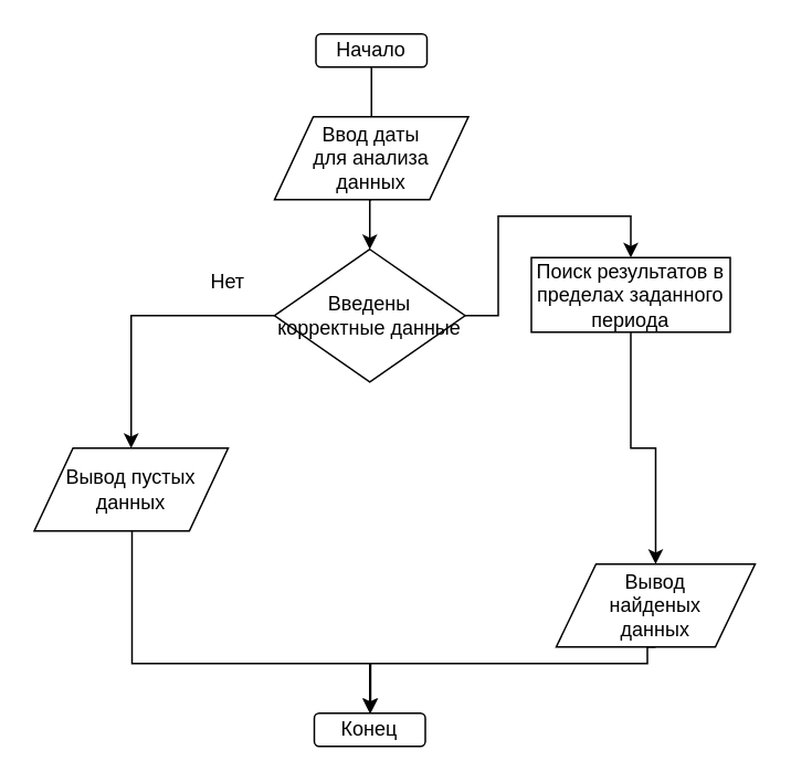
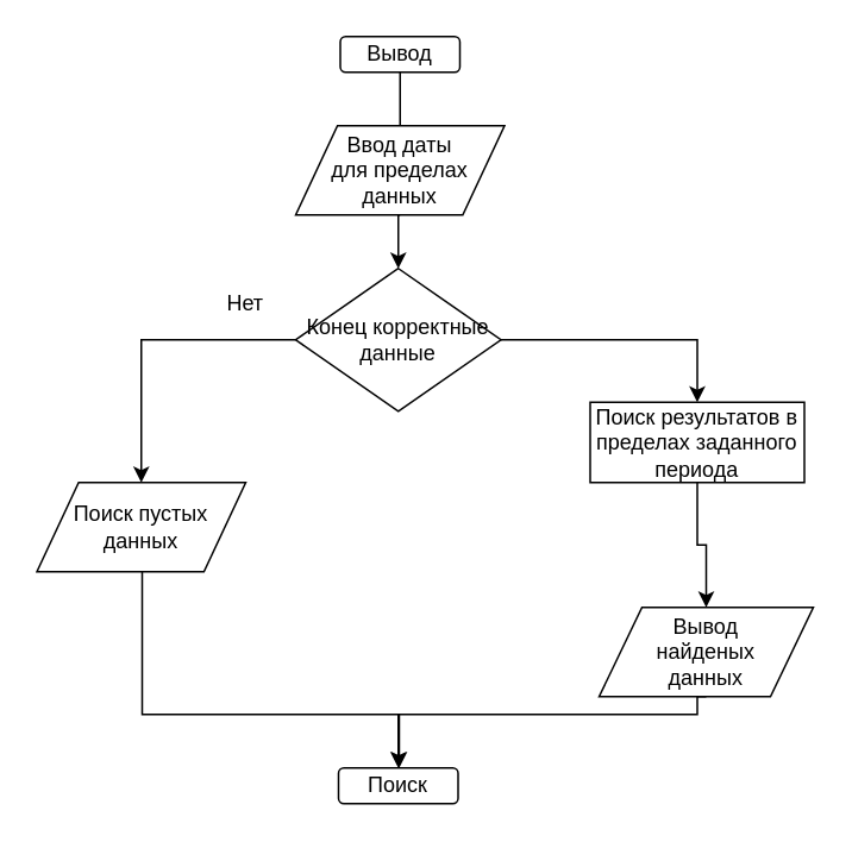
  <mxCell id="0" />
  <mxCell id="1" parent="0" />
  <mxCell id="2" value="" style="edgeStyle=orthogonalEdgeStyle;rounded=0;orthogonalLoop=1;jettySize=auto;html=1;entryX=0.5;entryY=0;entryDx=0;entryDy=0;endArrow=none;" edge="1" parent="1" source="3" target="5"><mxGeometry relative="1" as="geometry"><mxPoint x="223.5" y="130" as="targetPoint" /></mxGeometry></mxCell>
- <mxCell id="3" value="Начало" style="rounded=1;whiteSpace=wrap;html=1;" vertex="1" parent="1"><mxGeometry x="190" y="20" width="67" height="20" as="geometry" /></mxCell>
+ <mxCell id="3" value="Вывод" style="rounded=1;whiteSpace=wrap;html=1;" vertex="1" parent="1"><mxGeometry x="190" y="20" width="67" height="20" as="geometry" /></mxCell>
  <mxCell id="4" style="edgeStyle=orthogonalEdgeStyle;rounded=0;orthogonalLoop=1;jettySize=auto;html=1;exitX=0.5;exitY=1;exitDx=0;exitDy=0;entryX=0.5;entryY=0;entryDx=0;entryDy=0;" edge="1" parent="1" source="5" target="10"><mxGeometry relative="1" as="geometry" /></mxCell>
- <mxCell id="5" value="&lt;div&gt;Ввод даты&lt;/div&gt;&lt;div&gt;для анализа&lt;/div&gt;&lt;div&gt;данных&lt;br&gt;&lt;/div&gt;" style="shape=parallelogram;perimeter=parallelogramPerimeter;whiteSpace=wrap;html=1;" vertex="1" parent="1"><mxGeometry x="165" y="70" width="117" height="50" as="geometry" /></mxCell>
+ <mxCell id="5" value="&lt;div&gt;Ввод даты&lt;/div&gt;&lt;div&gt;для пределах&lt;/div&gt;&lt;div&gt;данных&lt;br&gt;&lt;/div&gt;" style="shape=parallelogram;perimeter=parallelogramPerimeter;whiteSpace=wrap;html=1;" vertex="1" parent="1"><mxGeometry x="165" y="70" width="117" height="50" as="geometry" /></mxCell>
  <mxCell id="6" style="edgeStyle=orthogonalEdgeStyle;rounded=0;orthogonalLoop=1;jettySize=auto;html=1;exitX=0.5;exitY=1;exitDx=0;exitDy=0;entryX=0.5;entryY=0;entryDx=0;entryDy=0;" edge="1" parent="1"><mxGeometry relative="1" as="geometry"><mxPoint x="79" y="310" as="sourcePoint" /><mxPoint x="223" y="430" as="targetPoint" /><Array as="points"><mxPoint x="79" y="400" /><mxPoint x="223" y="400" /></Array></mxGeometry></mxCell>
- <mxCell id="7" value="Вывод пустых данных" style="shape=parallelogram;perimeter=parallelogramPerimeter;whiteSpace=wrap;html=1;" vertex="1" parent="1"><mxGeometry x="20" y="270" width="117" height="50" as="geometry" /></mxCell>
+ <mxCell id="7" value="Поиск пустых данных" style="shape=parallelogram;perimeter=parallelogramPerimeter;whiteSpace=wrap;html=1;" vertex="1" parent="1"><mxGeometry x="20" y="270" width="117" height="50" as="geometry" /></mxCell>
  <mxCell id="8" style="edgeStyle=orthogonalEdgeStyle;rounded=0;orthogonalLoop=1;jettySize=auto;html=1;exitX=0;exitY=0.5;exitDx=0;exitDy=0;entryX=0.5;entryY=0;entryDx=0;entryDy=0;" edge="1" parent="1" source="10" target="7"><mxGeometry relative="1" as="geometry" /></mxCell>
  <mxCell id="9" style="edgeStyle=orthogonalEdgeStyle;rounded=0;orthogonalLoop=1;jettySize=auto;html=1;exitX=1;exitY=0.5;exitDx=0;exitDy=0;entryX=0.5;entryY=0;entryDx=0;entryDy=0;" edge="1" parent="1" source="10" target="12"><mxGeometry relative="1" as="geometry" /></mxCell>
- <mxCell id="10" value="Введены корректные данные" style="rhombus;whiteSpace=wrap;html=1;" vertex="1" parent="1"><mxGeometry x="165" y="150" width="115" height="80" as="geometry" /></mxCell>
+ <mxCell id="10" value="Конец корректные данные" style="rhombus;whiteSpace=wrap;html=1;" vertex="1" parent="1"><mxGeometry x="165" y="150" width="115" height="80" as="geometry" /></mxCell>
  <mxCell id="11" style="edgeStyle=orthogonalEdgeStyle;rounded=0;orthogonalLoop=1;jettySize=auto;html=1;exitX=0.5;exitY=1;exitDx=0;exitDy=0;entryX=0.5;entryY=0;entryDx=0;entryDy=0;" edge="1" parent="1" source="12" target="15"><mxGeometry relative="1" as="geometry" /></mxCell>
- <mxCell id="12" value="Поиск результатов в пределах заданного периода" style="rounded=0;whiteSpace=wrap;html=1;" vertex="1" parent="1"><mxGeometry x="320" y="155" width="120" height="45" as="geometry" /></mxCell>
+ <mxCell id="12" value="Поиск результатов в пределах заданного периода" style="rounded=0;whiteSpace=wrap;html=1;" vertex="1" parent="1"><mxGeometry x="330" y="225" width="120" height="45" as="geometry" /></mxCell>
  <mxCell id="13" style="edgeStyle=orthogonalEdgeStyle;rounded=0;orthogonalLoop=1;jettySize=auto;html=1;exitX=0.5;exitY=1;exitDx=0;exitDy=0;" edge="1" parent="1" source="12" target="12"><mxGeometry relative="1" as="geometry" /></mxCell>
  <mxCell id="14" style="edgeStyle=orthogonalEdgeStyle;rounded=0;orthogonalLoop=1;jettySize=auto;html=1;exitX=0.5;exitY=1;exitDx=0;exitDy=0;entryX=0.5;entryY=0;entryDx=0;entryDy=0;" edge="1" parent="1" source="15" target="16"><mxGeometry relative="1" as="geometry"><Array as="points"><mxPoint x="390" y="400" /><mxPoint x="223" y="400" /></Array></mxGeometry></mxCell>
  <mxCell id="15" value="&lt;div&gt;Вывод&lt;/div&gt;&lt;div&gt;найденых&lt;/div&gt;&lt;div&gt;данных&lt;/div&gt;" style="shape=parallelogram;perimeter=parallelogramPerimeter;whiteSpace=wrap;html=1;" vertex="1" parent="1"><mxGeometry x="335" y="340" width="120" height="50" as="geometry" /></mxCell>
- <mxCell id="16" value="Конец" style="rounded=1;whiteSpace=wrap;html=1;" vertex="1" parent="1"><mxGeometry x="189" y="430" width="67" height="20" as="geometry" /></mxCell>
+ <mxCell id="16" value="Поиск" style="rounded=1;whiteSpace=wrap;html=1;" vertex="1" parent="1"><mxGeometry x="189" y="430" width="67" height="20" as="geometry" /></mxCell>
  <mxCell id="17" value="Нет" style="text;html=1;strokeColor=none;fillColor=none;align=center;verticalAlign=middle;whiteSpace=wrap;rounded=0;" vertex="1" parent="1"><mxGeometry x="117" y="160" width="40" height="20" as="geometry" /></mxCell>
